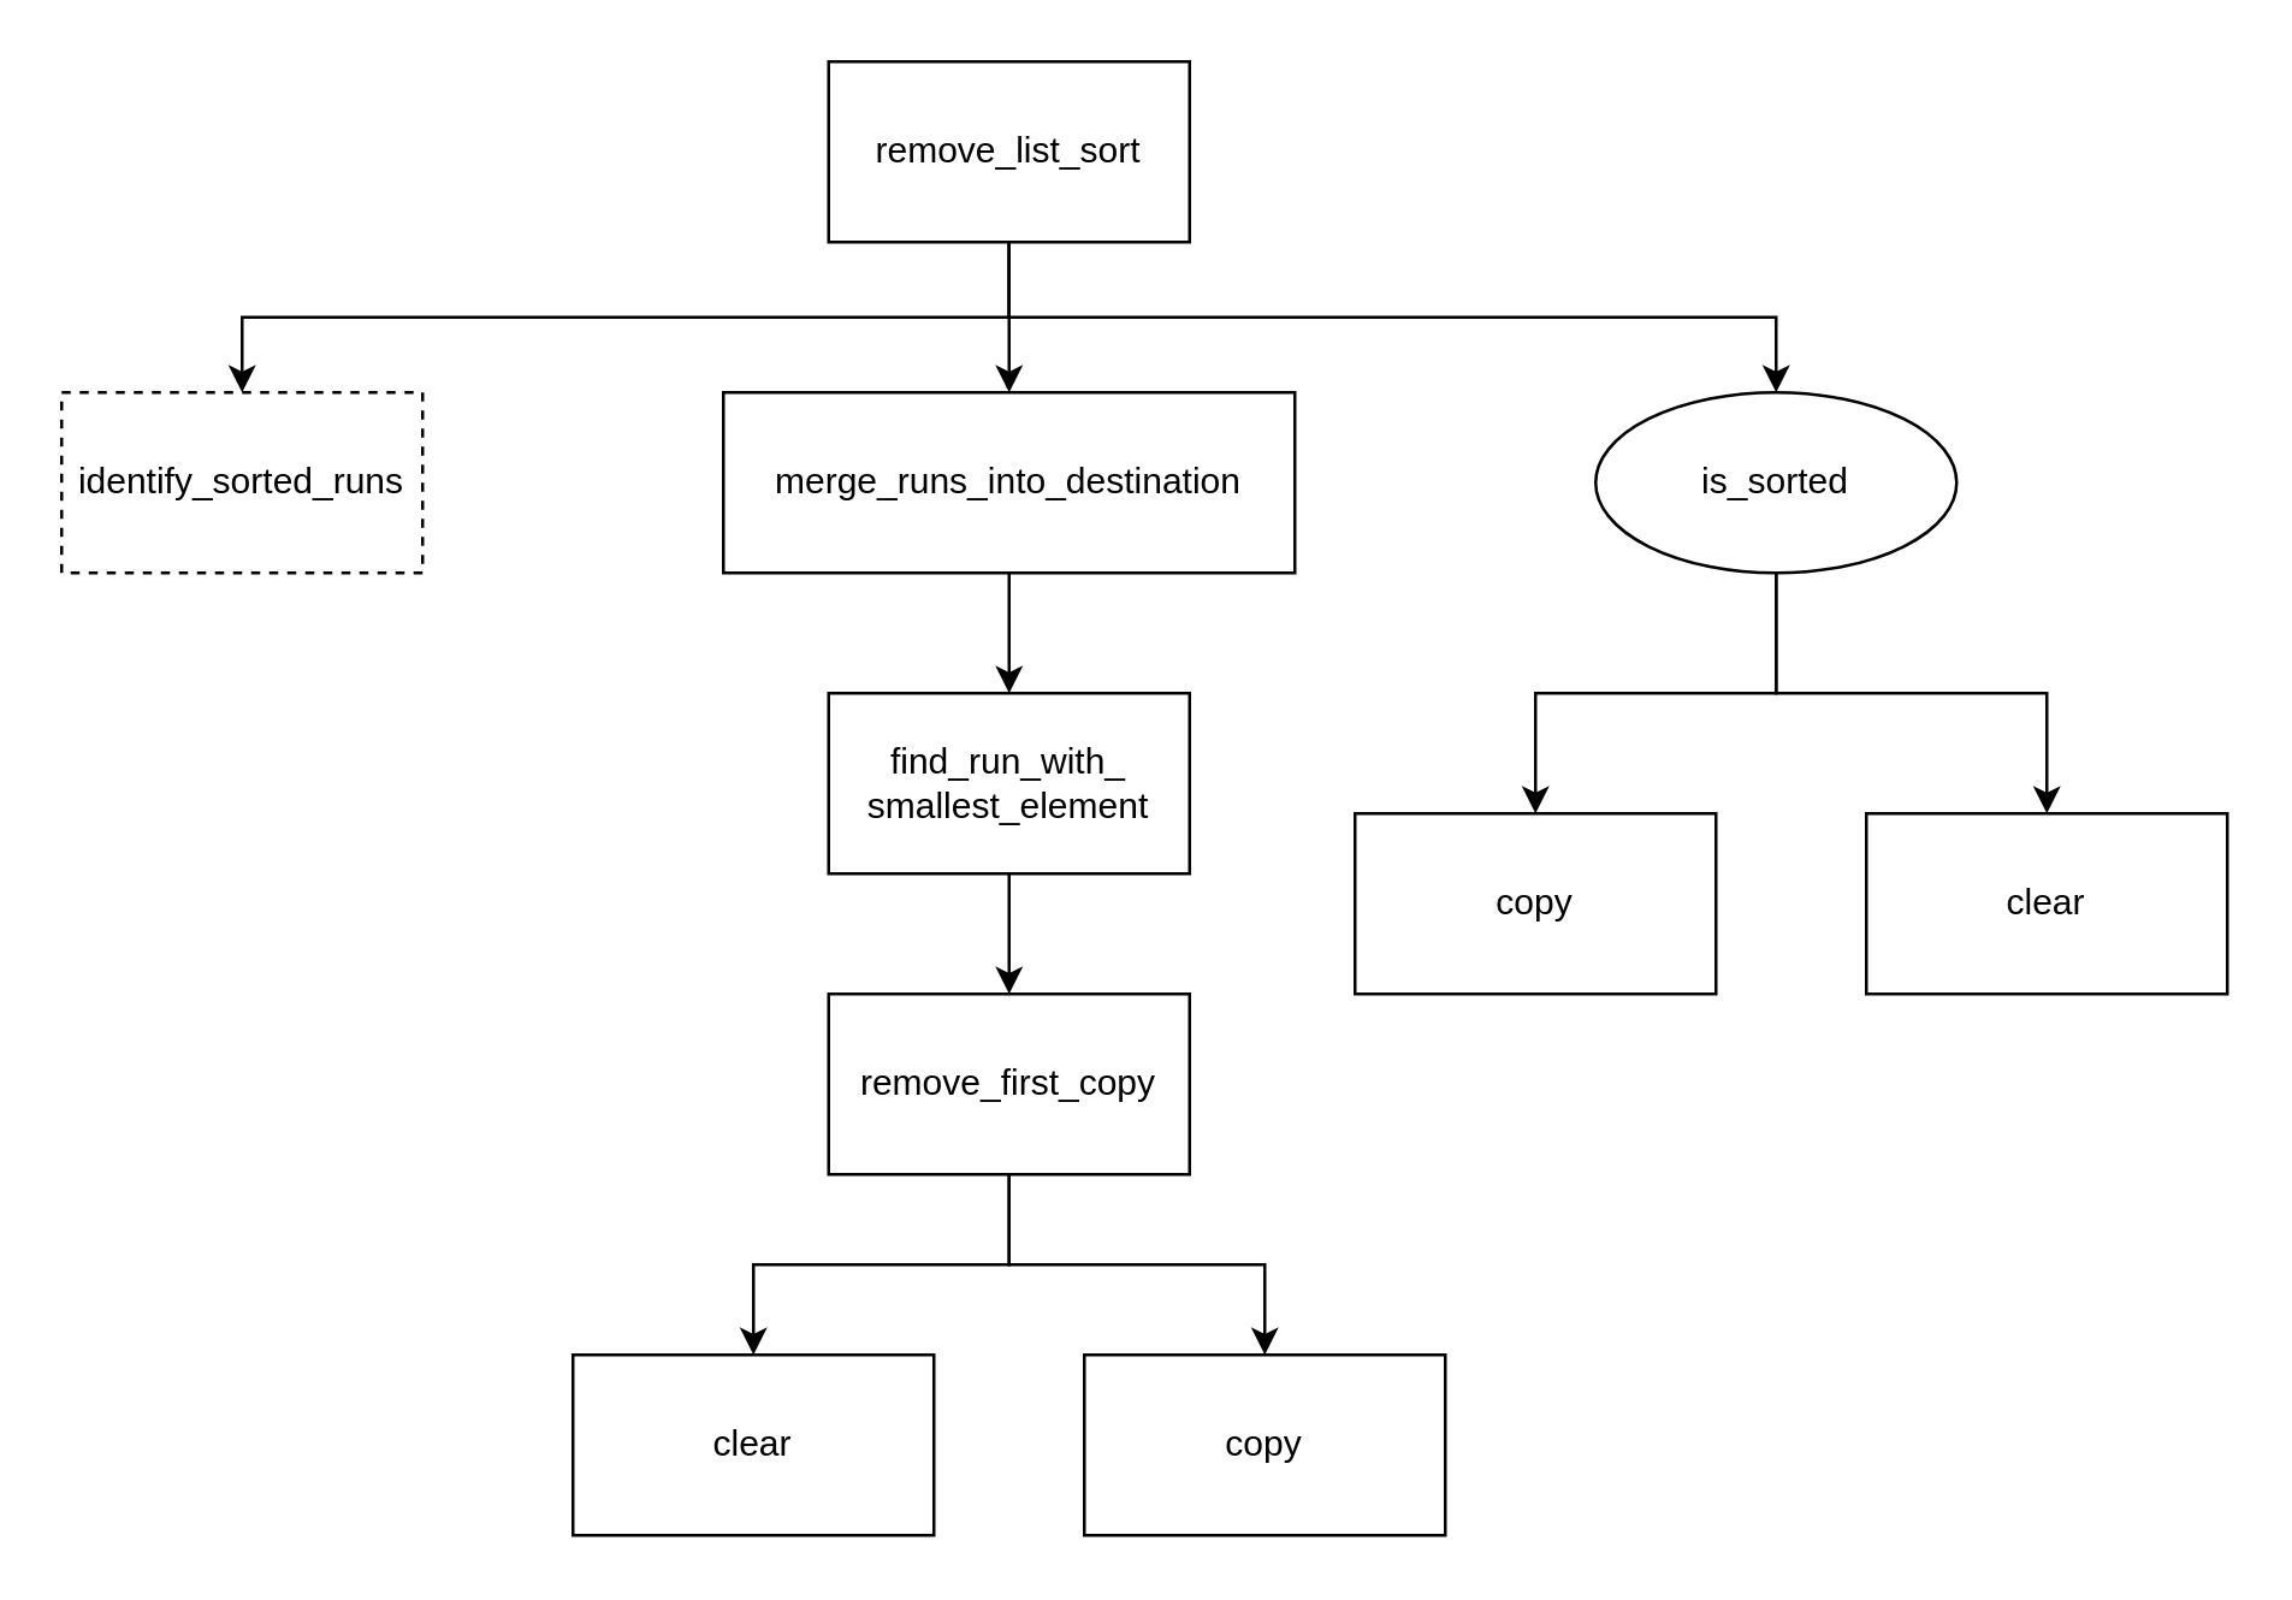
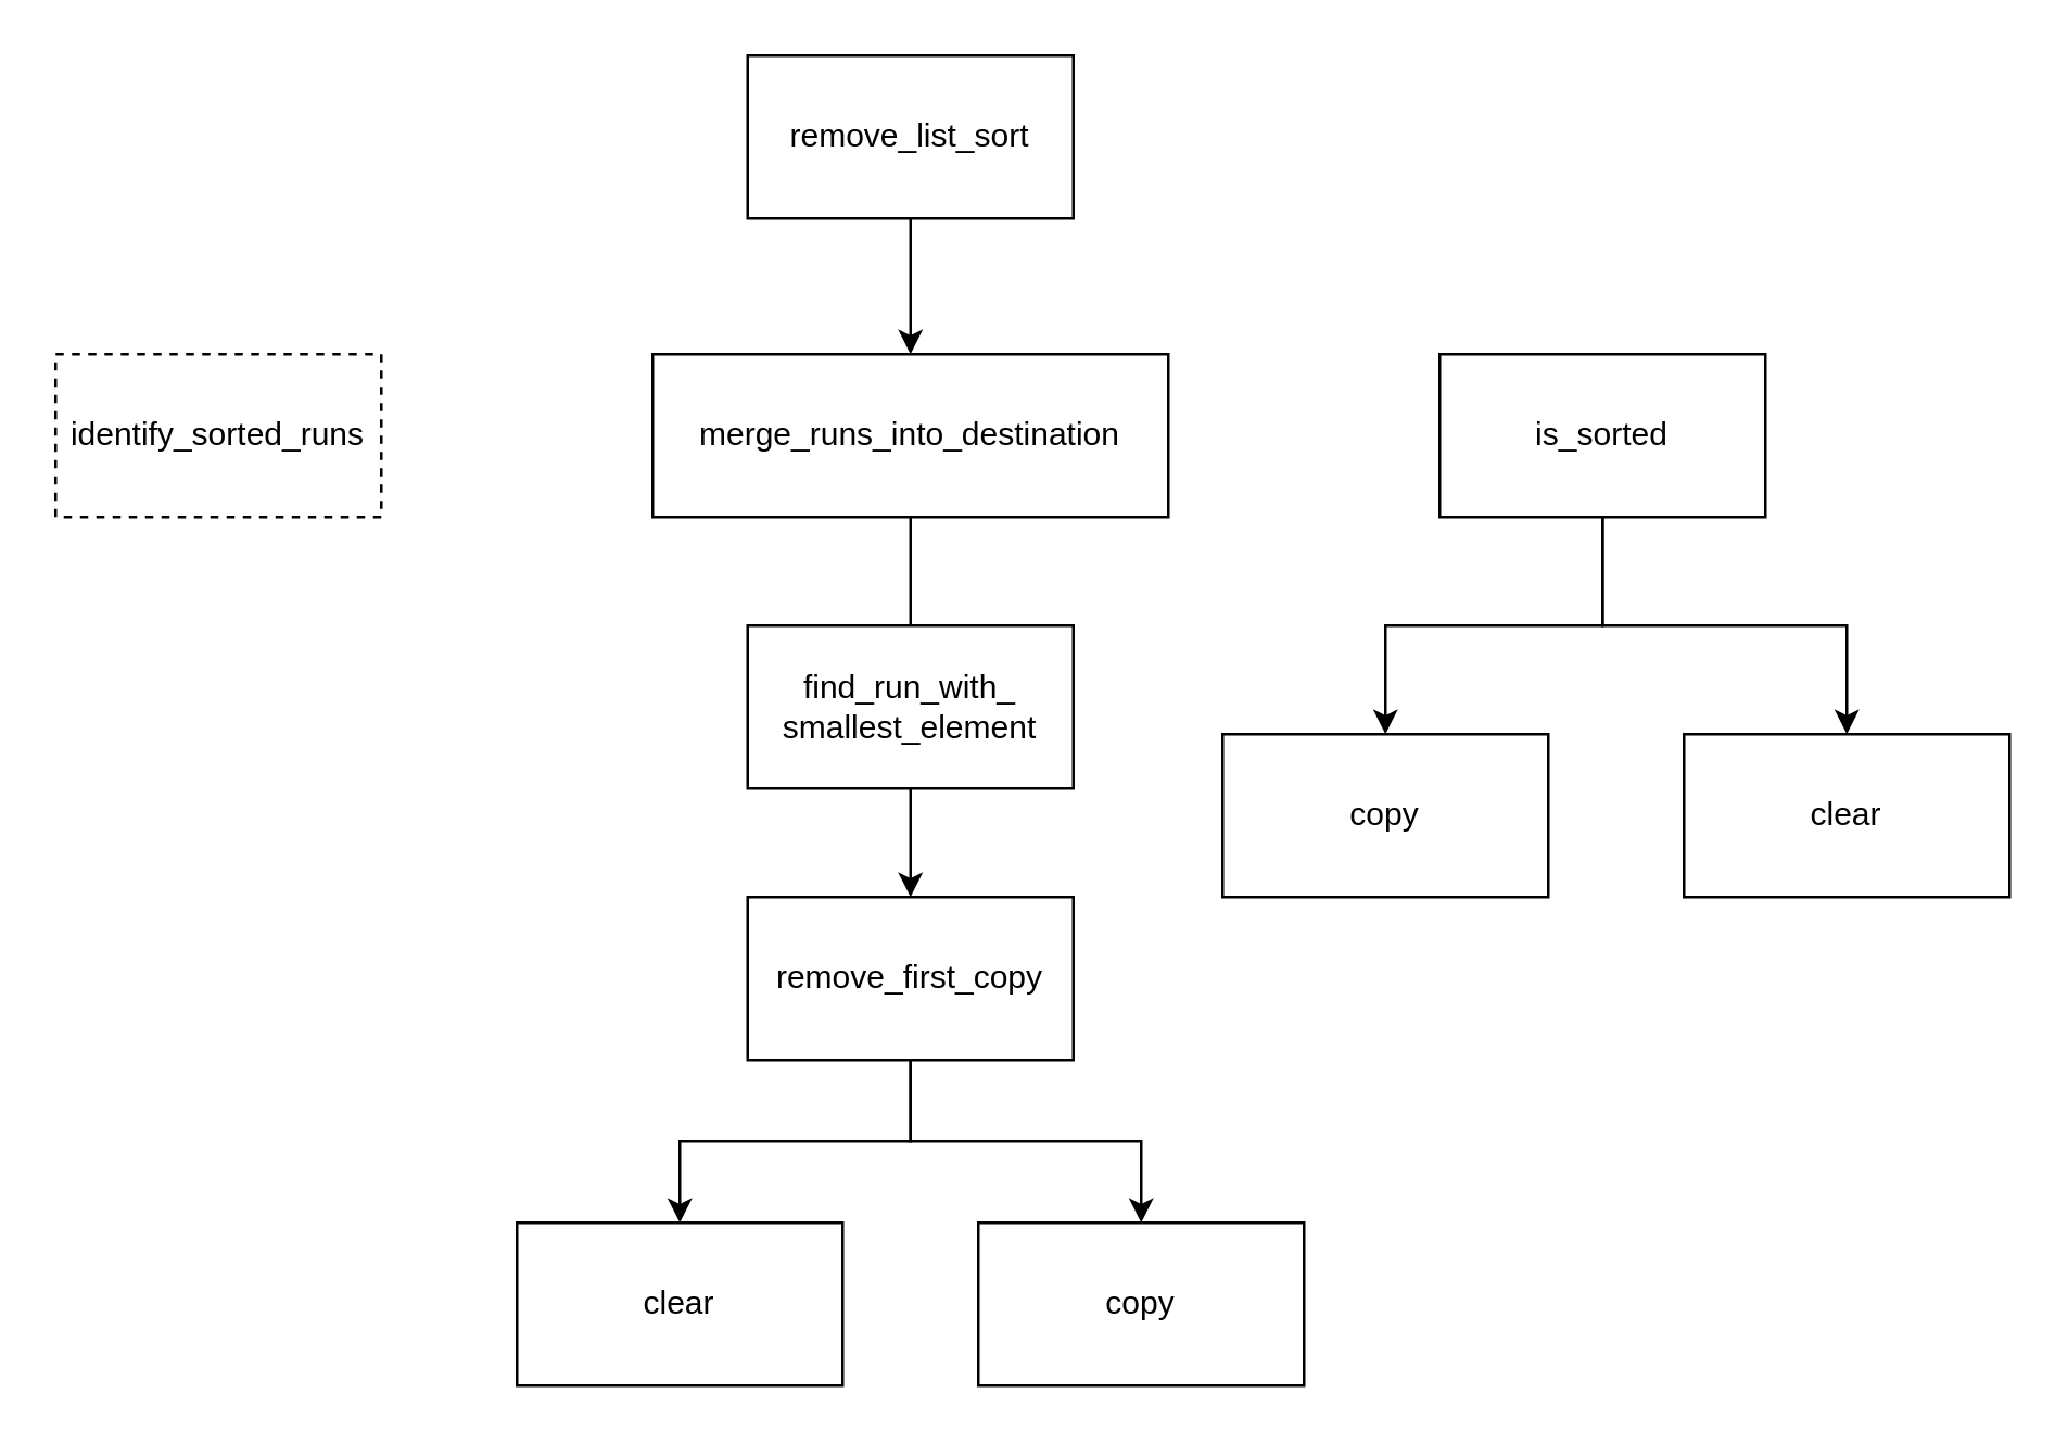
  <mxCell id="0" />
  <mxCell id="1" parent="0" />
  <mxCell id="2" value="" style="edgeStyle=orthogonalEdgeStyle;rounded=0;orthogonalLoop=1;jettySize=auto;html=1;" edge="1" parent="1" source="5" target="8"><mxGeometry relative="1" as="geometry" /></mxCell>
- <mxCell id="3" style="edgeStyle=orthogonalEdgeStyle;rounded=0;orthogonalLoop=1;jettySize=auto;html=1;exitX=0.5;exitY=1;exitDx=0;exitDy=0;entryX=0.5;entryY=0;entryDx=0;entryDy=0;" edge="1" parent="1" source="5" target="6"><mxGeometry relative="1" as="geometry" /></mxCell>
- <mxCell id="4" style="edgeStyle=orthogonalEdgeStyle;rounded=0;orthogonalLoop=1;jettySize=auto;html=1;exitX=0.5;exitY=1;exitDx=0;exitDy=0;entryX=0.5;entryY=0;entryDx=0;entryDy=0;" edge="1" parent="1" source="5" target="11"><mxGeometry relative="1" as="geometry" /></mxCell>
  <mxCell id="5" value="remove_list_sort" style="rounded=0;whiteSpace=wrap;html=1;" vertex="1" parent="1"><mxGeometry x="275" y="20" width="120" height="60" as="geometry" /></mxCell>
  <mxCell id="6" value="identify_sorted_runs" style="rounded=0;whiteSpace=wrap;html=1;dashed=1;" vertex="1" parent="1"><mxGeometry x="20" y="130" width="120" height="60" as="geometry" /></mxCell>
- <mxCell id="7" style="edgeStyle=orthogonalEdgeStyle;rounded=0;orthogonalLoop=1;jettySize=auto;html=1;exitX=0.5;exitY=1;exitDx=0;exitDy=0;entryX=0.5;entryY=0;entryDx=0;entryDy=0;" edge="1" parent="1" source="8" target="13"><mxGeometry relative="1" as="geometry" /></mxCell>
+ <mxCell id="7" style="edgeStyle=orthogonalEdgeStyle;rounded=0;orthogonalLoop=1;jettySize=auto;html=1;exitX=0.5;exitY=1;exitDx=0;exitDy=0;entryX=0.5;entryY=0;entryDx=0;entryDy=0;endArrow=none;" edge="1" parent="1" source="8" target="13"><mxGeometry relative="1" as="geometry" /></mxCell>
  <mxCell id="8" value="merge_runs_into_destination" style="rounded=0;whiteSpace=wrap;html=1;" vertex="1" parent="1"><mxGeometry x="240" y="130" width="190" height="60" as="geometry" /></mxCell>
  <mxCell id="9" style="edgeStyle=orthogonalEdgeStyle;rounded=0;orthogonalLoop=1;jettySize=auto;html=1;exitX=0.5;exitY=1;exitDx=0;exitDy=0;entryX=0.5;entryY=0;entryDx=0;entryDy=0;" edge="1" parent="1" source="11" target="20"><mxGeometry relative="1" as="geometry" /></mxCell>
  <mxCell id="10" style="edgeStyle=orthogonalEdgeStyle;rounded=0;orthogonalLoop=1;jettySize=auto;html=1;exitX=0.5;exitY=1;exitDx=0;exitDy=0;entryX=0.5;entryY=0;entryDx=0;entryDy=0;" edge="1" parent="1" source="11" target="19"><mxGeometry relative="1" as="geometry" /></mxCell>
- <mxCell id="11" value="is_sorted" style="ellipse;whiteSpace=wrap;html=1;" vertex="1" parent="1"><mxGeometry x="530" y="130" width="120" height="60" as="geometry" /></mxCell>
+ <mxCell id="11" value="is_sorted" style="rounded=0;whiteSpace=wrap;html=1;" vertex="1" parent="1"><mxGeometry x="530" y="130" width="120" height="60" as="geometry" /></mxCell>
  <mxCell id="12" style="edgeStyle=orthogonalEdgeStyle;rounded=0;orthogonalLoop=1;jettySize=auto;html=1;exitX=0.5;exitY=1;exitDx=0;exitDy=0;entryX=0.5;entryY=0;entryDx=0;entryDy=0;" edge="1" parent="1" source="13" target="16"><mxGeometry relative="1" as="geometry" /></mxCell>
  <mxCell id="13" value="find_run_with_&lt;div&gt;smallest_element&lt;/div&gt;" style="rounded=0;whiteSpace=wrap;html=1;" vertex="1" parent="1"><mxGeometry x="275" y="230" width="120" height="60" as="geometry" /></mxCell>
  <mxCell id="14" style="edgeStyle=orthogonalEdgeStyle;rounded=0;orthogonalLoop=1;jettySize=auto;html=1;exitX=0.5;exitY=1;exitDx=0;exitDy=0;" edge="1" parent="1" source="16" target="18"><mxGeometry relative="1" as="geometry" /></mxCell>
  <mxCell id="15" style="edgeStyle=orthogonalEdgeStyle;rounded=0;orthogonalLoop=1;jettySize=auto;html=1;exitX=0.5;exitY=1;exitDx=0;exitDy=0;entryX=0.5;entryY=0;entryDx=0;entryDy=0;" edge="1" parent="1" source="16" target="17"><mxGeometry relative="1" as="geometry" /></mxCell>
  <mxCell id="16" value="remove_first_copy" style="rounded=0;whiteSpace=wrap;html=1;" vertex="1" parent="1"><mxGeometry x="275" y="330" width="120" height="60" as="geometry" /></mxCell>
  <mxCell id="17" value="copy" style="rounded=0;whiteSpace=wrap;html=1;" vertex="1" parent="1"><mxGeometry x="360" y="450" width="120" height="60" as="geometry" /></mxCell>
  <mxCell id="18" value="clear" style="rounded=0;whiteSpace=wrap;html=1;" vertex="1" parent="1"><mxGeometry x="190" y="450" width="120" height="60" as="geometry" /></mxCell>
  <mxCell id="19" value="clear" style="rounded=0;whiteSpace=wrap;html=1;" vertex="1" parent="1"><mxGeometry x="620" y="270" width="120" height="60" as="geometry" /></mxCell>
  <mxCell id="20" value="copy" style="rounded=0;whiteSpace=wrap;html=1;" vertex="1" parent="1"><mxGeometry x="450" y="270" width="120" height="60" as="geometry" /></mxCell>
